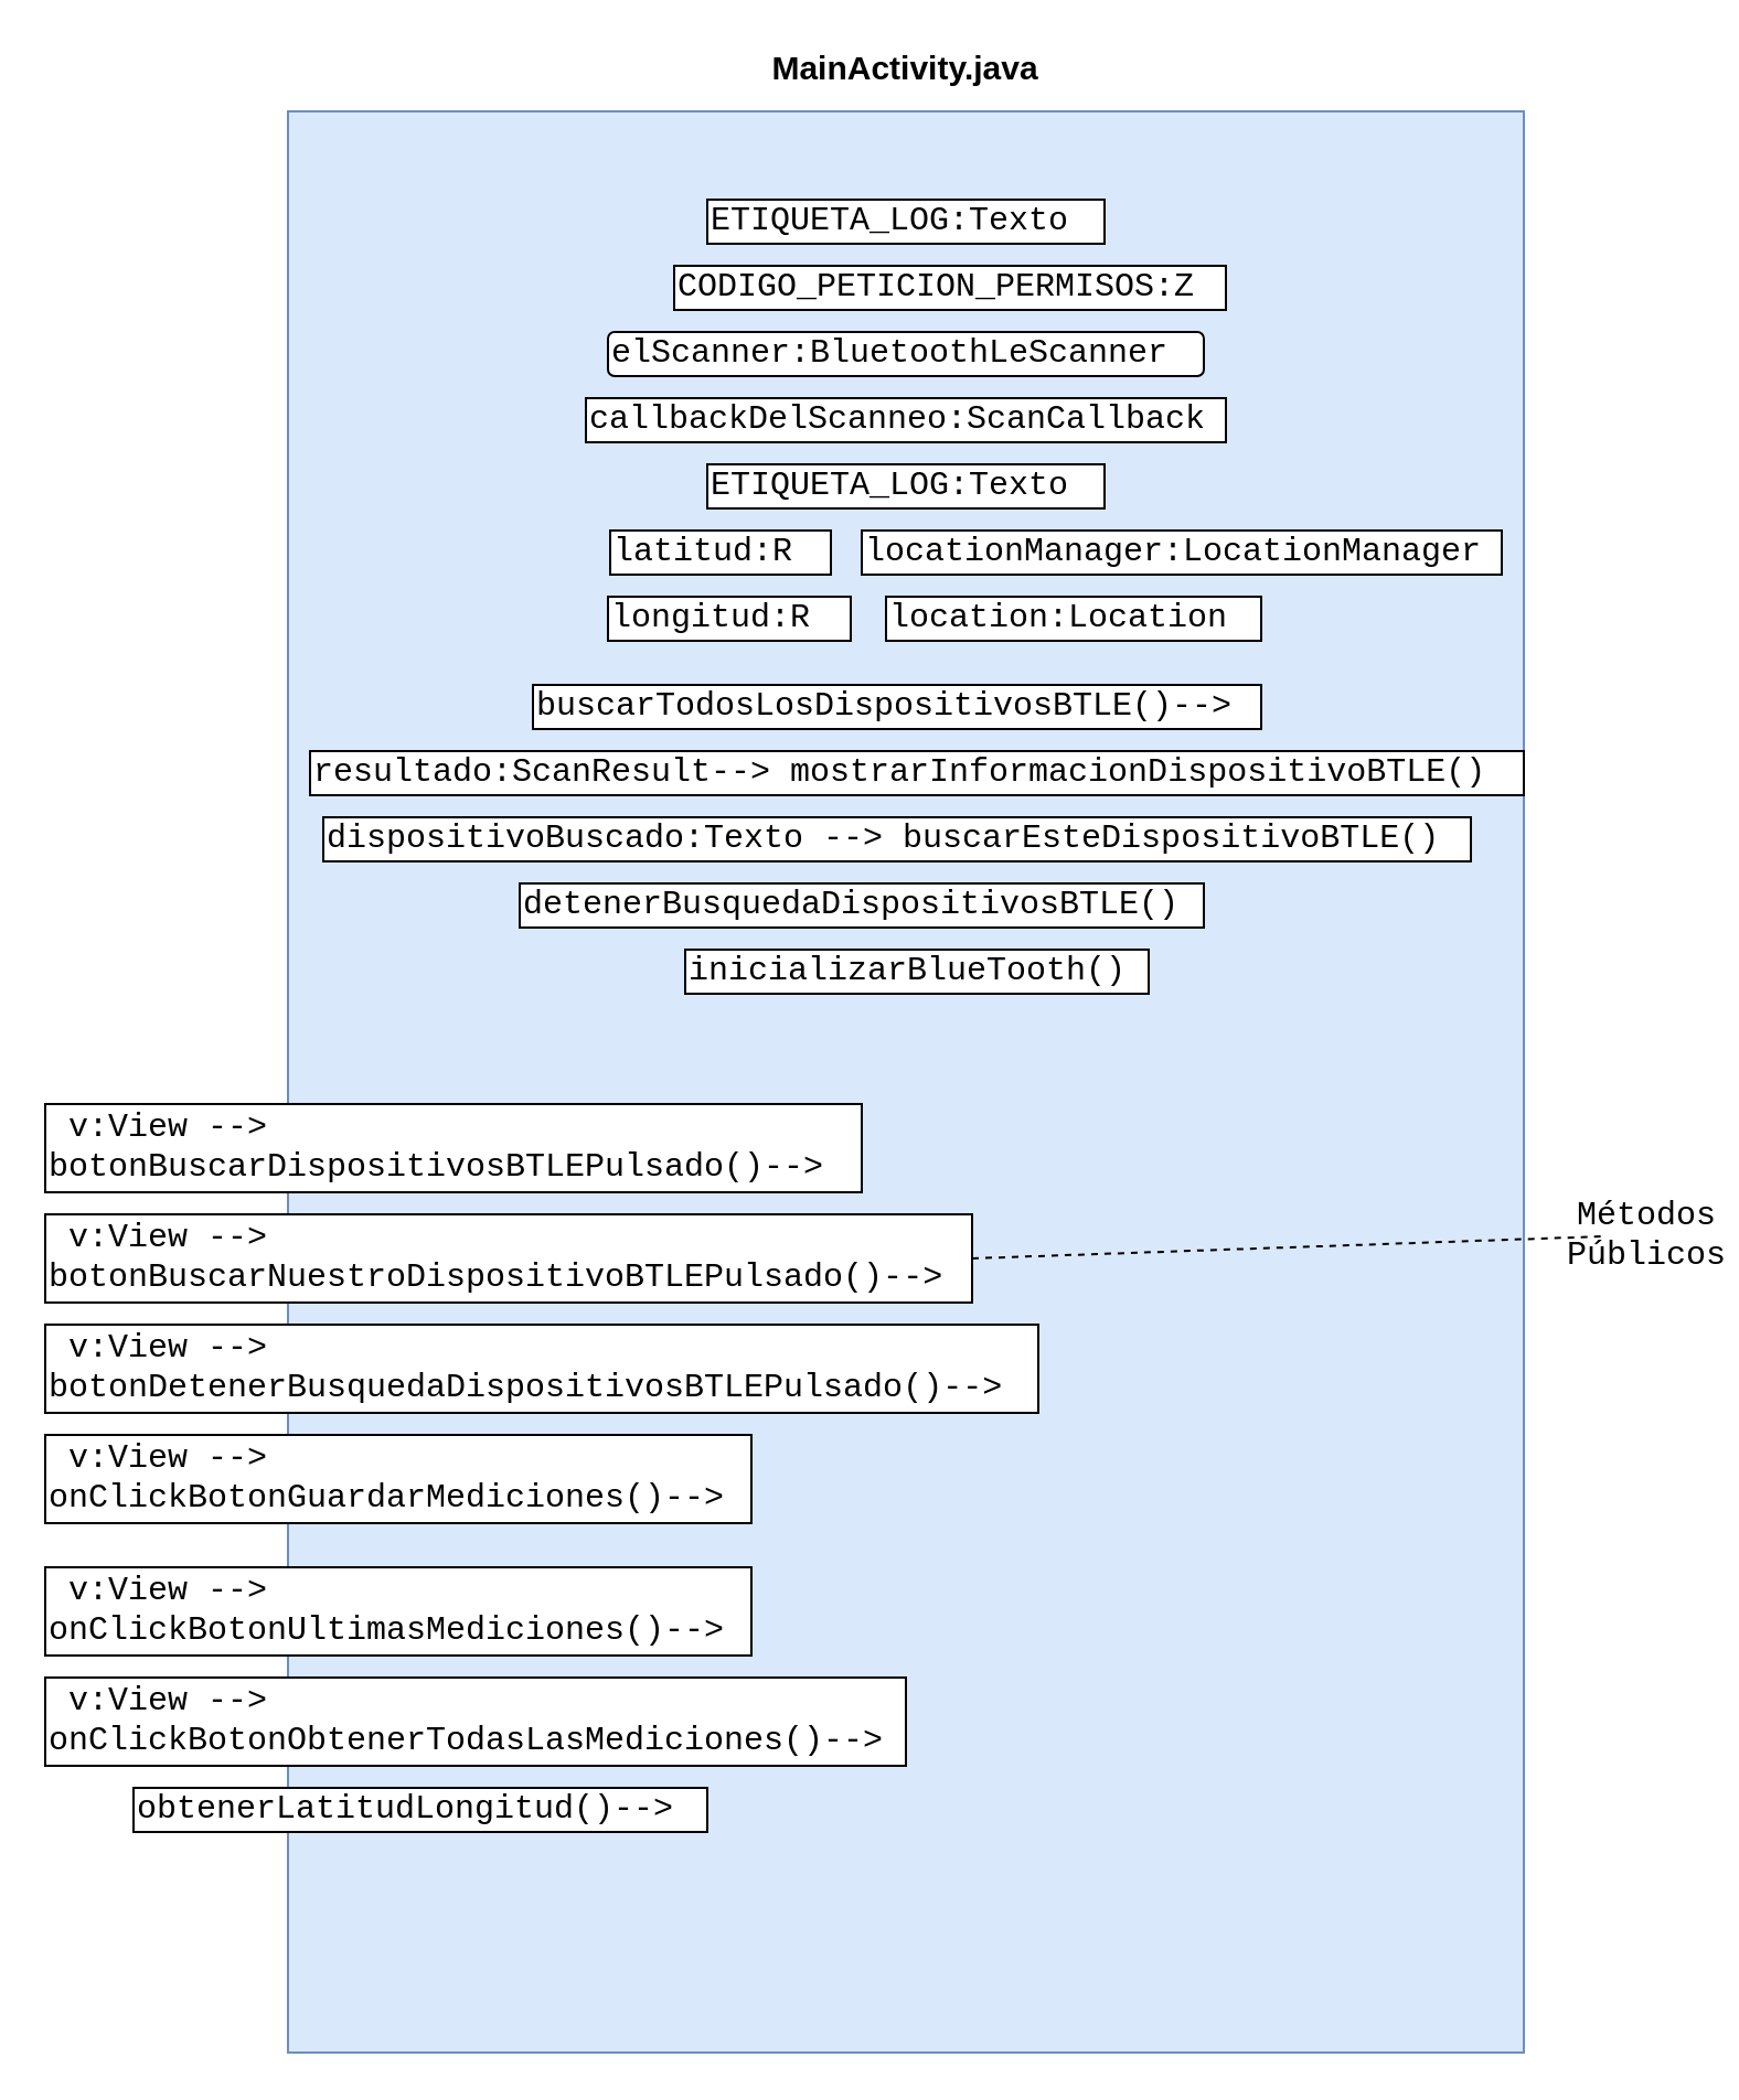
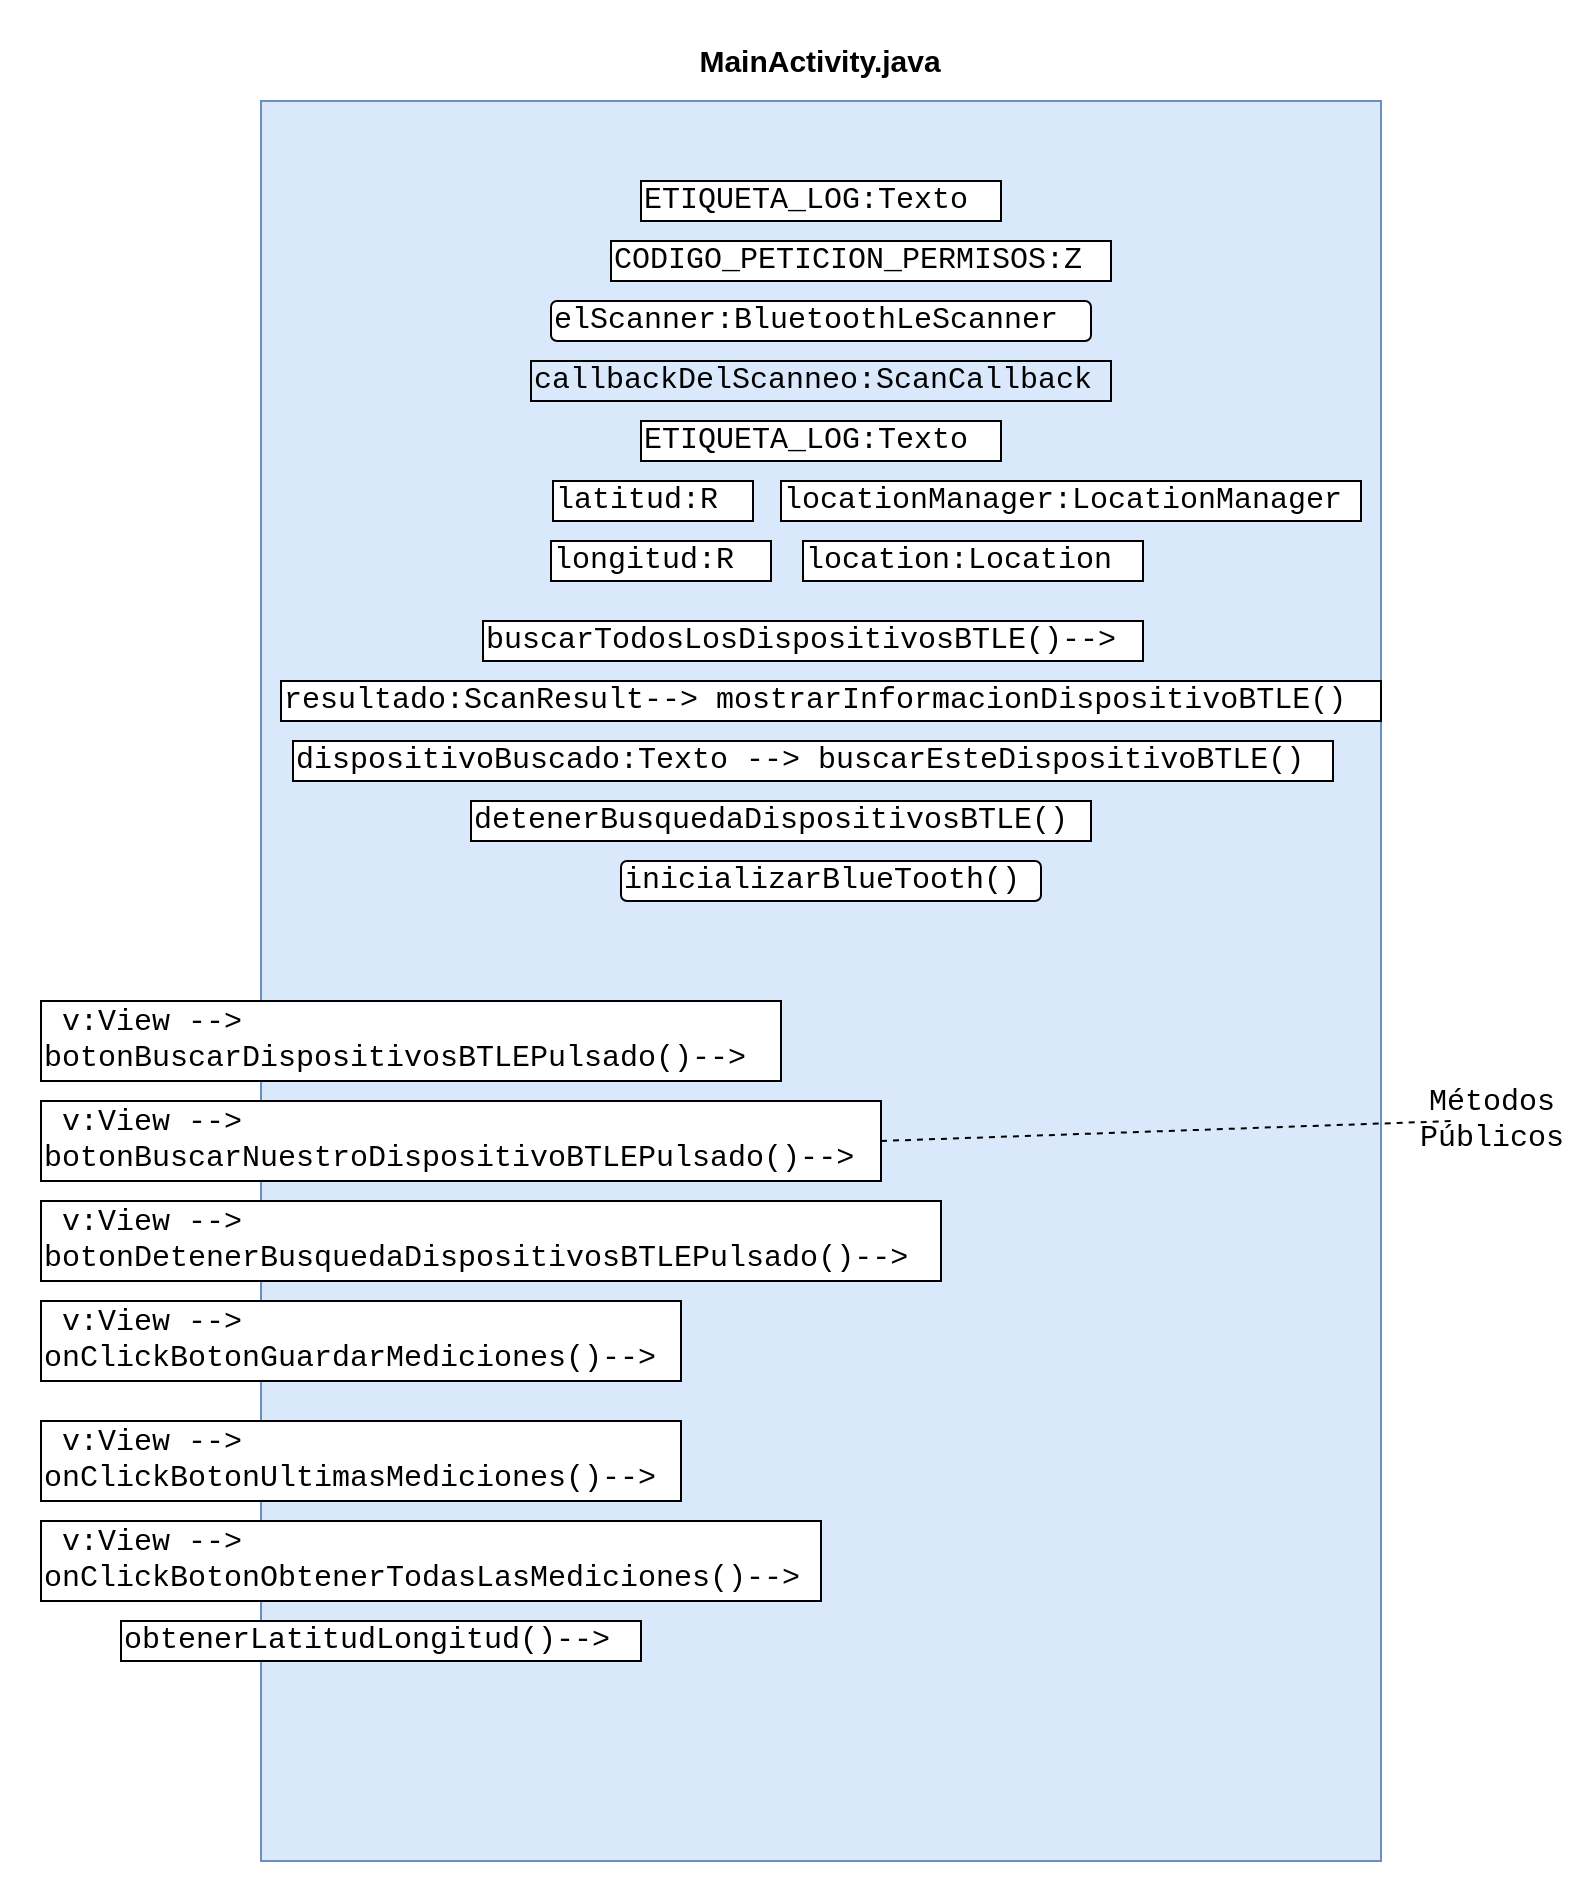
  <mxCell id="0" />
  <mxCell id="1" parent="0" />
  <mxCell id="2" value="" style="rounded=0;whiteSpace=wrap;html=1;fillColor=#dae8fc;strokeColor=#6c8ebf;" parent="1" vertex="1"><mxGeometry x="130" y="50" width="560" height="880" as="geometry" /></mxCell>
  <mxCell id="3" value="MainActivity.java" style="text;html=1;strokeColor=none;fillColor=none;align=center;verticalAlign=middle;whiteSpace=wrap;rounded=0;fontStyle=1;fontSize=15;" parent="1" vertex="1"><mxGeometry x="390" y="20" width="40" height="20" as="geometry" /></mxCell>
  <mxCell id="4" value="ETIQUETA_LOG:Texto" style="rounded=0;whiteSpace=wrap;html=1;fontSize=15;align=left;fontFamily=Courier New;autosize=1;" parent="1" vertex="1"><mxGeometry x="320" y="90" width="180" height="20" as="geometry" /></mxCell>
  <mxCell id="5" value="CODIGO_PETICION_PERMISOS:Z" style="rounded=0;whiteSpace=wrap;html=1;fontSize=15;align=left;fontFamily=Courier New;autosize=1;" parent="1" vertex="1"><mxGeometry x="305" y="120" width="250" height="20" as="geometry" /></mxCell>
  <mxCell id="6" value="elScanner:BluetoothLeScanner" style="whiteSpace=wrap;html=1;fontSize=15;align=left;fontFamily=Courier New;autosize=1;rounded=1;" parent="1" vertex="1"><mxGeometry x="275" y="150" width="270" height="20" as="geometry" /></mxCell>
- <mxCell id="7" value="callbackDelScanneo:ScanCallback" style="rounded=0;whiteSpace=wrap;html=1;fontSize=15;align=left;fontFamily=Courier New;autosize=1;" parent="1" vertex="1"><mxGeometry x="265" y="180" width="290" height="20" as="geometry" /></mxCell>
+ <mxCell id="7" value="callbackDelScanneo:ScanCallback" style="rounded=0;whiteSpace=wrap;html=1;fontSize=15;align=left;fontFamily=Courier New;autosize=1;fillColor=#dae8fc;" parent="1" vertex="1"><mxGeometry x="265" y="180" width="290" height="20" as="geometry" /></mxCell>
  <mxCell id="8" value="ETIQUETA_LOG:Texto" style="rounded=0;whiteSpace=wrap;html=1;fontSize=15;align=left;fontFamily=Courier New;autosize=1;" parent="1" vertex="1"><mxGeometry x="320" y="210" width="180" height="20" as="geometry" /></mxCell>
  <mxCell id="9" value="buscarTodosLosDispositivosBTLE()--&amp;gt;&lt;br&gt;" style="rounded=0;whiteSpace=wrap;html=1;fontSize=15;align=left;fontFamily=Courier New;autosize=1;" parent="1" vertex="1"><mxGeometry x="241" y="310" width="330" height="20" as="geometry" /></mxCell>
  <mxCell id="10" value="resultado:ScanResult--&amp;gt; mostrarInformacionDispositivoBTLE()" style="rounded=0;whiteSpace=wrap;html=1;fontSize=15;align=left;fontFamily=Courier New;autosize=1;" parent="1" vertex="1"><mxGeometry x="140" y="340" width="550" height="20" as="geometry" /></mxCell>
  <mxCell id="11" value="dispositivoBuscado:Texto --&amp;gt; buscarEsteDispositivoBTLE()" style="rounded=0;whiteSpace=wrap;html=1;fontSize=15;align=left;fontFamily=Courier New;autosize=1;" parent="1" vertex="1"><mxGeometry x="146" y="370" width="520" height="20" as="geometry" /></mxCell>
  <mxCell id="12" value="detenerBusquedaDispositivosBTLE()" style="rounded=0;whiteSpace=wrap;html=1;fontSize=15;align=left;fontFamily=Courier New;autosize=1;" parent="1" vertex="1"><mxGeometry x="235" y="400" width="310" height="20" as="geometry" /></mxCell>
  <mxCell id="13" value="&amp;nbsp;v:View --&amp;gt; &lt;br&gt;botonBuscarDispositivosBTLEPulsado()--&amp;gt;" style="rounded=0;whiteSpace=wrap;html=1;fontSize=15;align=left;fontFamily=Courier New;autosize=1;" parent="1" vertex="1"><mxGeometry x="20" y="500" width="370" height="40" as="geometry" /></mxCell>
  <mxCell id="14" value="&amp;nbsp;v:View --&amp;gt; &lt;br&gt;botonBuscarNuestroDispositivoBTLEPulsado()--&amp;gt;" style="rounded=0;whiteSpace=wrap;html=1;fontSize=15;align=left;fontFamily=Courier New;autosize=1;" parent="1" vertex="1"><mxGeometry x="20" y="550" width="420" height="40" as="geometry" /></mxCell>
  <mxCell id="15" value="&amp;nbsp;v:View --&amp;gt; &lt;br&gt;botonDetenerBusquedaDispositivosBTLEPulsado()--&amp;gt;" style="rounded=0;whiteSpace=wrap;html=1;fontSize=15;align=left;fontFamily=Courier New;autosize=1;" parent="1" vertex="1"><mxGeometry x="20" y="600" width="450" height="40" as="geometry" /></mxCell>
- <mxCell id="16" value="inicializarBlueTooth()" style="rounded=0;whiteSpace=wrap;html=1;fontSize=15;align=left;fontFamily=Courier New;autosize=1;" parent="1" vertex="1"><mxGeometry x="310" y="430" width="210" height="20" as="geometry" /></mxCell>
+ <mxCell id="16" value="inicializarBlueTooth()" style="whiteSpace=wrap;html=1;fontSize=15;align=left;fontFamily=Courier New;autosize=1;rounded=1;" parent="1" vertex="1"><mxGeometry x="310" y="430" width="210" height="20" as="geometry" /></mxCell>
  <mxCell id="17" value="Métodos&lt;br&gt;Públicos" style="text;html=1;strokeColor=none;fillColor=none;align=center;verticalAlign=middle;whiteSpace=wrap;rounded=0;fontFamily=Courier New;fontSize=15;" parent="1" vertex="1"><mxGeometry x="726" y="550" width="40" height="20" as="geometry" /></mxCell>
  <mxCell id="18" value="" style="endArrow=none;dashed=1;html=1;fontFamily=Courier New;fontSize=15;exitX=1;exitY=0.5;exitDx=0;exitDy=0;entryX=0;entryY=0.5;entryDx=0;entryDy=0;" parent="1" source="14" target="17" edge="1"><mxGeometry width="50" height="50" relative="1" as="geometry"><mxPoint x="546" y="580" as="sourcePoint" /><mxPoint x="596" y="530" as="targetPoint" /></mxGeometry></mxCell>
  <mxCell id="19" value="&amp;nbsp;v:View --&amp;gt; &lt;br&gt;onClickBotonGuardarMediciones()--&amp;gt;" style="rounded=0;whiteSpace=wrap;html=1;fontSize=15;align=left;fontFamily=Courier New;autosize=1;" vertex="1" parent="1"><mxGeometry x="20" y="650" width="320" height="40" as="geometry" /></mxCell>
  <mxCell id="20" value="&amp;nbsp;v:View --&amp;gt; &lt;br&gt;onClickBotonUltimasMediciones()--&amp;gt;" style="rounded=0;whiteSpace=wrap;html=1;fontSize=15;align=left;fontFamily=Courier New;autosize=1;" vertex="1" parent="1"><mxGeometry x="20" y="710" width="320" height="40" as="geometry" /></mxCell>
  <mxCell id="21" value="&amp;nbsp;v:View --&amp;gt;&lt;br&gt;onClickBotonObtenerTodasLasMediciones()--&amp;gt;" style="rounded=0;whiteSpace=wrap;html=1;fontSize=15;align=left;fontFamily=Courier New;autosize=1;" vertex="1" parent="1"><mxGeometry x="20" y="760" width="390" height="40" as="geometry" /></mxCell>
  <mxCell id="22" value="obtenerLatitudLongitud()--&amp;gt;" style="rounded=0;whiteSpace=wrap;html=1;fontSize=15;align=left;fontFamily=Courier New;autosize=1;" vertex="1" parent="1"><mxGeometry x="60" y="810" width="260" height="20" as="geometry" /></mxCell>
  <mxCell id="23" value="longitud:R" style="rounded=0;whiteSpace=wrap;html=1;fontSize=15;align=left;fontFamily=Courier New;autosize=1;" vertex="1" parent="1"><mxGeometry x="275" y="270" width="110" height="20" as="geometry" /></mxCell>
  <mxCell id="24" value="latitud:R" style="rounded=0;whiteSpace=wrap;html=1;fontSize=15;align=left;fontFamily=Courier New;autosize=1;" vertex="1" parent="1"><mxGeometry x="276" y="240" width="100" height="20" as="geometry" /></mxCell>
  <mxCell id="25" value="locationManager:LocationManager" style="rounded=0;whiteSpace=wrap;html=1;fontSize=15;align=left;fontFamily=Courier New;autosize=1;" vertex="1" parent="1"><mxGeometry x="390" y="240" width="290" height="20" as="geometry" /></mxCell>
  <mxCell id="26" value="location:Location" style="rounded=0;whiteSpace=wrap;html=1;fontSize=15;align=left;fontFamily=Courier New;autosize=1;" vertex="1" parent="1"><mxGeometry x="401" y="270" width="170" height="20" as="geometry" /></mxCell>
